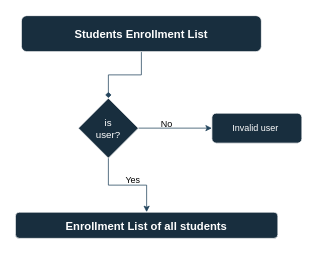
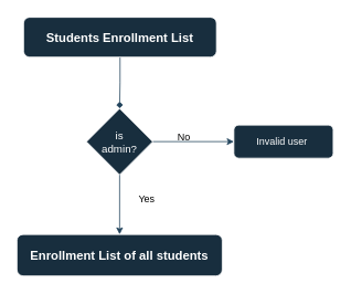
  <mxCell id="0" />
  <mxCell id="1" parent="0" />
  <mxCell id="2" value="" style="edgeStyle=orthogonalEdgeStyle;rounded=0;orthogonalLoop=1;jettySize=auto;html=1;strokeColor=#23445D;endArrow=diamond;" edge="1" parent="1" source="3" target="7"><mxGeometry relative="1" as="geometry" /></mxCell>
- <mxCell id="3" value="Students Enrollment List" style="rounded=1;whiteSpace=wrap;html=1;fontSize=15;glass=0;strokeWidth=1;shadow=0;labelBackgroundColor=none;fillColor=#182E3E;strokeColor=#FFFFFF;fontColor=#FFFFFF;fontStyle=1" vertex="1" parent="1"><mxGeometry x="28" y="20" width="320" height="48" as="geometry" /></mxCell>
+ <mxCell id="3" value="Students Enrollment List" style="rounded=1;whiteSpace=wrap;html=1;fontSize=15;glass=0;strokeWidth=1;shadow=0;labelBackgroundColor=none;fillColor=#182E3E;strokeColor=#FFFFFF;fontColor=#FFFFFF;fontStyle=1" vertex="1" parent="1"><mxGeometry x="28" y="20" width="233" height="48" as="geometry" /></mxCell>
  <mxCell id="4" value="" style="edgeStyle=orthogonalEdgeStyle;rounded=0;orthogonalLoop=1;jettySize=auto;html=1;strokeColor=#23445D;" edge="1" parent="1"><mxGeometry relative="1" as="geometry"><mxPoint x="184" y="170" as="sourcePoint" /><mxPoint x="282" y="170" as="targetPoint" /></mxGeometry></mxCell>
  <mxCell id="5" value="Invalid user&amp;nbsp;" style="rounded=1;whiteSpace=wrap;html=1;strokeColor=#FFFFFF;fontColor=#FFFFFF;fillColor=#182E3E;" vertex="1" parent="1"><mxGeometry x="282" y="150" width="120" height="40" as="geometry" /></mxCell>
  <mxCell id="6" value="" style="edgeStyle=orthogonalEdgeStyle;rounded=0;orthogonalLoop=1;jettySize=auto;html=1;strokeColor=#23445D;" edge="1" parent="1" source="7" target="9"><mxGeometry relative="1" as="geometry" /></mxCell>
- <mxCell id="7" value="is &lt;br&gt;user?" style="rhombus;whiteSpace=wrap;html=1;strokeColor=#FFFFFF;fontColor=#FFFFFF;fillColor=#182E3E;fontSize=13;" vertex="1" parent="1"><mxGeometry x="104" y="130" width="80" height="80" as="geometry" /></mxCell>
+ <mxCell id="7" value="is &lt;br&gt;admin?" style="rhombus;whiteSpace=wrap;html=1;strokeColor=#FFFFFF;fontColor=#FFFFFF;fillColor=#182E3E;fontSize=13;" vertex="1" parent="1"><mxGeometry x="104" y="130" width="80" height="80" as="geometry" /></mxCell>
  <mxCell id="8" value="No" style="text;html=1;strokeColor=none;fillColor=none;align=center;verticalAlign=middle;whiteSpace=wrap;rounded=0;fontColor=default;" vertex="1" parent="1"><mxGeometry x="192" y="150" width="60" height="30" as="geometry" /></mxCell>
- <mxCell id="9" value="Enrollment List of all students" style="rounded=1;whiteSpace=wrap;html=1;strokeColor=#FFFFFF;fontColor=#FFFFFF;fillColor=#182E3E;fontStyle=1;fontSize=15;" vertex="1" parent="1"><mxGeometry x="20" y="282" width="350" height="35" as="geometry" /></mxCell>
+ <mxCell id="9" value="Enrollment List of all students" style="rounded=1;whiteSpace=wrap;html=1;strokeColor=#FFFFFF;fontColor=#FFFFFF;fillColor=#182E3E;fontStyle=1;fontSize=15;" vertex="1" parent="1"><mxGeometry x="20" y="282" width="248" height="50" as="geometry" /></mxCell>
  <mxCell id="10" value="Yes" style="text;html=1;strokeColor=none;fillColor=none;align=center;verticalAlign=middle;whiteSpace=wrap;rounded=0;fontColor=default;" vertex="1" parent="1"><mxGeometry x="147" y="225" width="60" height="30" as="geometry" /></mxCell>
